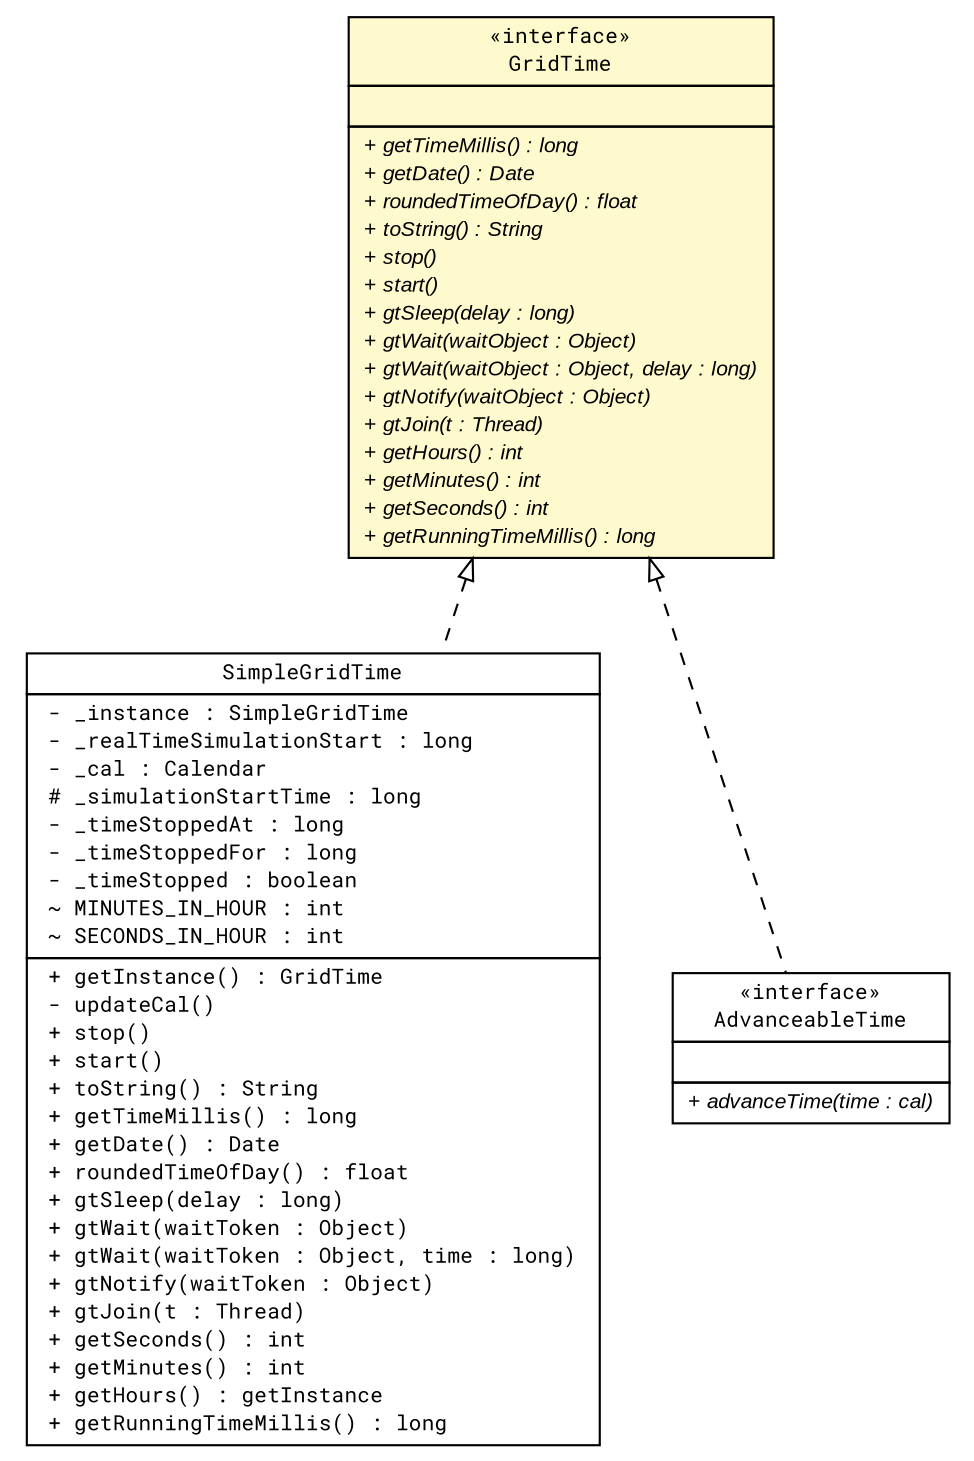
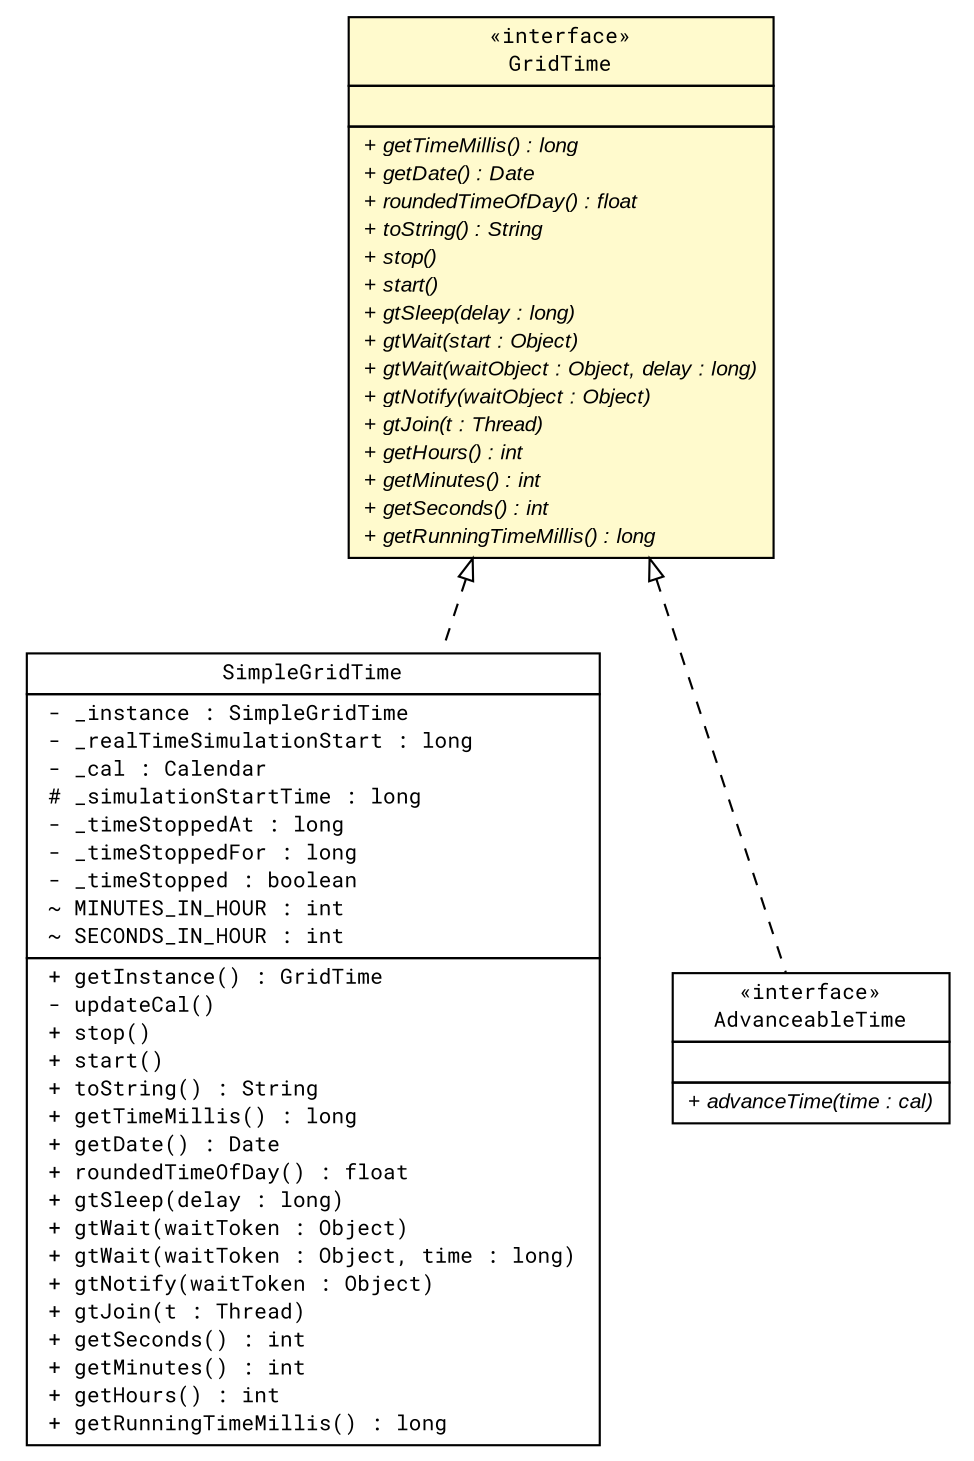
  digraph {
    fontname="Roboto Mono"
    nodesep=0.25
    ranksep=0.5
    node [fontcolor=black fontname="Roboto Mono" fontsize=10.0 shape=plaintext]
    edge [arrowtail=empty dir=back fontname="Roboto Mono" fontsize=10 headport=p labelfontname=arial labelfontsize=10 style=dashed tailport=p]
-   n1 [label=<<table title="org.edg.data.replication.optorsim.time.SimpleGridTime" border="0" cellborder="1" cellspacing="0" cellpadding="2" port="p" href="./SimpleGridTime.html"> 		<tr><td><table border="0" cellspacing="0" cellpadding="1"> <tr><td align="center" balign="center"> SimpleGridTime </td></tr> 		</table></td></tr> 		<tr><td><table border="0" cellspacing="0" cellpadding="1"> <tr><td align="left" balign="left"> - _instance : SimpleGridTime </td></tr> <tr><td align="left" balign="left"> - _realTimeSimulationStart : long </td></tr> <tr><td align="left" balign="left"> - _cal : Calendar </td></tr> <tr><td align="left" balign="left"> # _simulationStartTime : long </td></tr> <tr><td align="left" balign="left"> - _timeStoppedAt : long </td></tr> <tr><td align="left" balign="left"> - _timeStoppedFor : long </td></tr> <tr><td align="left" balign="left"> - _timeStopped : boolean </td></tr> <tr><td align="left" balign="left"> ~ MINUTES_IN_HOUR : int </td></tr> <tr><td align="left" balign="left"> ~ SECONDS_IN_HOUR : int </td></tr> 		</table></td></tr> 		<tr><td><table border="0" cellspacing="0" cellpadding="1"> <tr><td align="left" balign="left"> + getInstance() : GridTime </td></tr> <tr><td align="left" balign="left"> - updateCal() </td></tr> <tr><td align="left" balign="left"> + stop() </td></tr> <tr><td align="left" balign="left"> + start() </td></tr> <tr><td align="left" balign="left"> + toString() : String </td></tr> <tr><td align="left" balign="left"> + getTimeMillis() : long </td></tr> <tr><td align="left" balign="left"> + getDate() : Date </td></tr> <tr><td align="left" balign="left"> + roundedTimeOfDay() : float </td></tr> <tr><td align="left" balign="left"> + gtSleep(delay : long) </td></tr> <tr><td align="left" balign="left"> + gtWait(waitToken : Object) </td></tr> <tr><td align="left" balign="left"> + gtWait(waitToken : Object, time : long) </td></tr> <tr><td align="left" balign="left"> + gtNotify(waitToken : Object) </td></tr> <tr><td align="left" balign="left"> + gtJoin(t : Thread) </td></tr> <tr><td align="left" balign="left"> + getSeconds() : int </td></tr> <tr><td align="left" balign="left"> + getMinutes() : int </td></tr> <tr><td align="left" balign="left"> + getHours() : getInstance </td></tr> <tr><td align="left" balign="left"> + getRunningTimeMillis() : long </td></tr> 		</table></td></tr> 		</table>>]
-   n2 [label=<<table title="org.edg.data.replication.optorsim.time.GridTime" border="0" cellborder="1" cellspacing="0" cellpadding="2" port="p" bgcolor="lemonChiffon" href="./GridTime.html"> 		<tr><td><table border="0" cellspacing="0" cellpadding="1"> <tr><td align="center" balign="center"> &#171;interface&#187; </td></tr> <tr><td align="center" balign="center"> GridTime </td></tr> 		</table></td></tr> 		<tr><td><table border="0" cellspacing="0" cellpadding="1"> <tr><td align="left" balign="left">  </td></tr> 		</table></td></tr> 		<tr><td><table border="0" cellspacing="0" cellpadding="1"> <tr><td align="left" balign="left"><font face="arial italic" point-size="10.0"> + getTimeMillis() : long </font></td></tr> <tr><td align="left" balign="left"><font face="arial italic" point-size="10.0"> + getDate() : Date </font></td></tr> <tr><td align="left" balign="left"><font face="arial italic" point-size="10.0"> + roundedTimeOfDay() : float </font></td></tr> <tr><td align="left" balign="left"><font face="arial italic" point-size="10.0"> + toString() : String </font></td></tr> <tr><td align="left" balign="left"><font face="arial italic" point-size="10.0"> + stop() </font></td></tr> <tr><td align="left" balign="left"><font face="arial italic" point-size="10.0"> + start() </font></td></tr> <tr><td align="left" balign="left"><font face="arial italic" point-size="10.0"> + gtSleep(delay : long) </font></td></tr> <tr><td align="left" balign="left"><font face="arial italic" point-size="10.0"> + gtWait(waitObject : Object) </font></td></tr> <tr><td align="left" balign="left"><font face="arial italic" point-size="10.0"> + gtWait(waitObject : Object, delay : long) </font></td></tr> <tr><td align="left" balign="left"><font face="arial italic" point-size="10.0"> + gtNotify(waitObject : Object) </font></td></tr> <tr><td align="left" balign="left"><font face="arial italic" point-size="10.0"> + gtJoin(t : Thread) </font></td></tr> <tr><td align="left" balign="left"><font face="arial italic" point-size="10.0"> + getHours() : int </font></td></tr> <tr><td align="left" balign="left"><font face="arial italic" point-size="10.0"> + getMinutes() : int </font></td></tr> <tr><td align="left" balign="left"><font face="arial italic" point-size="10.0"> + getSeconds() : int </font></td></tr> <tr><td align="left" balign="left"><font face="arial italic" point-size="10.0"> + getRunningTimeMillis() : long </font></td></tr> 		</table></td></tr> 		</table>>]
+   n1 [label=<<table title="org.edg.data.replication.optorsim.time.SimpleGridTime" border="0" cellborder="1" cellspacing="0" cellpadding="2" port="p" href="./SimpleGridTime.html"> 		<tr><td><table border="0" cellspacing="0" cellpadding="1"> <tr><td align="center" balign="center"> SimpleGridTime </td></tr> 		</table></td></tr> 		<tr><td><table border="0" cellspacing="0" cellpadding="1"> <tr><td align="left" balign="left"> - _instance : SimpleGridTime </td></tr> <tr><td align="left" balign="left"> - _realTimeSimulationStart : long </td></tr> <tr><td align="left" balign="left"> - _cal : Calendar </td></tr> <tr><td align="left" balign="left"> # _simulationStartTime : long </td></tr> <tr><td align="left" balign="left"> - _timeStoppedAt : long </td></tr> <tr><td align="left" balign="left"> - _timeStoppedFor : long </td></tr> <tr><td align="left" balign="left"> - _timeStopped : boolean </td></tr> <tr><td align="left" balign="left"> ~ MINUTES_IN_HOUR : int </td></tr> <tr><td align="left" balign="left"> ~ SECONDS_IN_HOUR : int </td></tr> 		</table></td></tr> 		<tr><td><table border="0" cellspacing="0" cellpadding="1"> <tr><td align="left" balign="left"> + getInstance() : GridTime </td></tr> <tr><td align="left" balign="left"> - updateCal() </td></tr> <tr><td align="left" balign="left"> + stop() </td></tr> <tr><td align="left" balign="left"> + start() </td></tr> <tr><td align="left" balign="left"> + toString() : String </td></tr> <tr><td align="left" balign="left"> + getTimeMillis() : long </td></tr> <tr><td align="left" balign="left"> + getDate() : Date </td></tr> <tr><td align="left" balign="left"> + roundedTimeOfDay() : float </td></tr> <tr><td align="left" balign="left"> + gtSleep(delay : long) </td></tr> <tr><td align="left" balign="left"> + gtWait(waitToken : Object) </td></tr> <tr><td align="left" balign="left"> + gtWait(waitToken : Object, time : long) </td></tr> <tr><td align="left" balign="left"> + gtNotify(waitToken : Object) </td></tr> <tr><td align="left" balign="left"> + gtJoin(t : Thread) </td></tr> <tr><td align="left" balign="left"> + getSeconds() : int </td></tr> <tr><td align="left" balign="left"> + getMinutes() : int </td></tr> <tr><td align="left" balign="left"> + getHours() : int </td></tr> <tr><td align="left" balign="left"> + getRunningTimeMillis() : long </td></tr> 		</table></td></tr> 		</table>>]
+   n2 [label=<<table title="org.edg.data.replication.optorsim.time.GridTime" border="0" cellborder="1" cellspacing="0" cellpadding="2" port="p" bgcolor="lemonChiffon" href="./GridTime.html"> 		<tr><td><table border="0" cellspacing="0" cellpadding="1"> <tr><td align="center" balign="center"> &#171;interface&#187; </td></tr> <tr><td align="center" balign="center"> GridTime </td></tr> 		</table></td></tr> 		<tr><td><table border="0" cellspacing="0" cellpadding="1"> <tr><td align="left" balign="left">  </td></tr> 		</table></td></tr> 		<tr><td><table border="0" cellspacing="0" cellpadding="1"> <tr><td align="left" balign="left"><font face="arial italic" point-size="10.0"> + getTimeMillis() : long </font></td></tr> <tr><td align="left" balign="left"><font face="arial italic" point-size="10.0"> + getDate() : Date </font></td></tr> <tr><td align="left" balign="left"><font face="arial italic" point-size="10.0"> + roundedTimeOfDay() : float </font></td></tr> <tr><td align="left" balign="left"><font face="arial italic" point-size="10.0"> + toString() : String </font></td></tr> <tr><td align="left" balign="left"><font face="arial italic" point-size="10.0"> + stop() </font></td></tr> <tr><td align="left" balign="left"><font face="arial italic" point-size="10.0"> + start() </font></td></tr> <tr><td align="left" balign="left"><font face="arial italic" point-size="10.0"> + gtSleep(delay : long) </font></td></tr> <tr><td align="left" balign="left"><font face="arial italic" point-size="10.0"> + gtWait(start : Object) </font></td></tr> <tr><td align="left" balign="left"><font face="arial italic" point-size="10.0"> + gtWait(waitObject : Object, delay : long) </font></td></tr> <tr><td align="left" balign="left"><font face="arial italic" point-size="10.0"> + gtNotify(waitObject : Object) </font></td></tr> <tr><td align="left" balign="left"><font face="arial italic" point-size="10.0"> + gtJoin(t : Thread) </font></td></tr> <tr><td align="left" balign="left"><font face="arial italic" point-size="10.0"> + getHours() : int </font></td></tr> <tr><td align="left" balign="left"><font face="arial italic" point-size="10.0"> + getMinutes() : int </font></td></tr> <tr><td align="left" balign="left"><font face="arial italic" point-size="10.0"> + getSeconds() : int </font></td></tr> <tr><td align="left" balign="left"><font face="arial italic" point-size="10.0"> + getRunningTimeMillis() : long </font></td></tr> 		</table></td></tr> 		</table>>]
    n3 [label=<<table title="org.edg.data.replication.optorsim.time.AdvanceableTime" border="0" cellborder="1" cellspacing="0" cellpadding="2" port="p" href="./AdvanceableTime.html"> 		<tr><td><table border="0" cellspacing="0" cellpadding="1"> <tr><td align="center" balign="center"> &#171;interface&#187; </td></tr> <tr><td align="center" balign="center"> AdvanceableTime </td></tr> 		</table></td></tr> 		<tr><td><table border="0" cellspacing="0" cellpadding="1"> <tr><td align="left" balign="left">  </td></tr> 		</table></td></tr> 		<tr><td><table border="0" cellspacing="0" cellpadding="1"> <tr><td align="left" balign="left"><font face="arial italic" point-size="10.0"> + advanceTime(time : cal) </font></td></tr> 		</table></td></tr> 		</table>>]
    n2 -> n1
    n2 -> n3
  }
